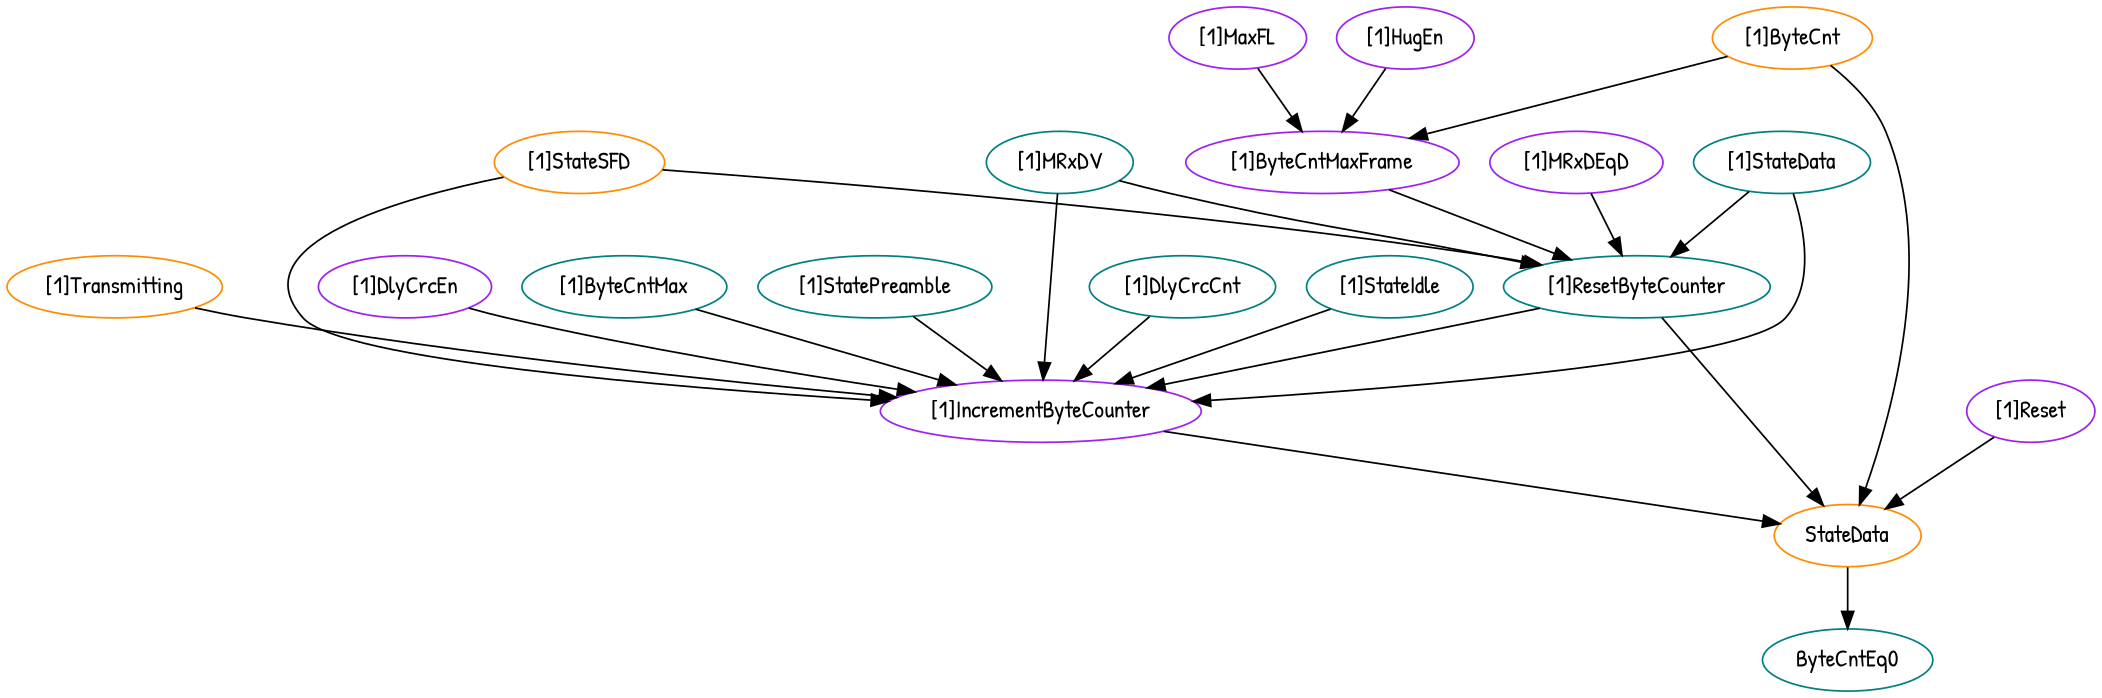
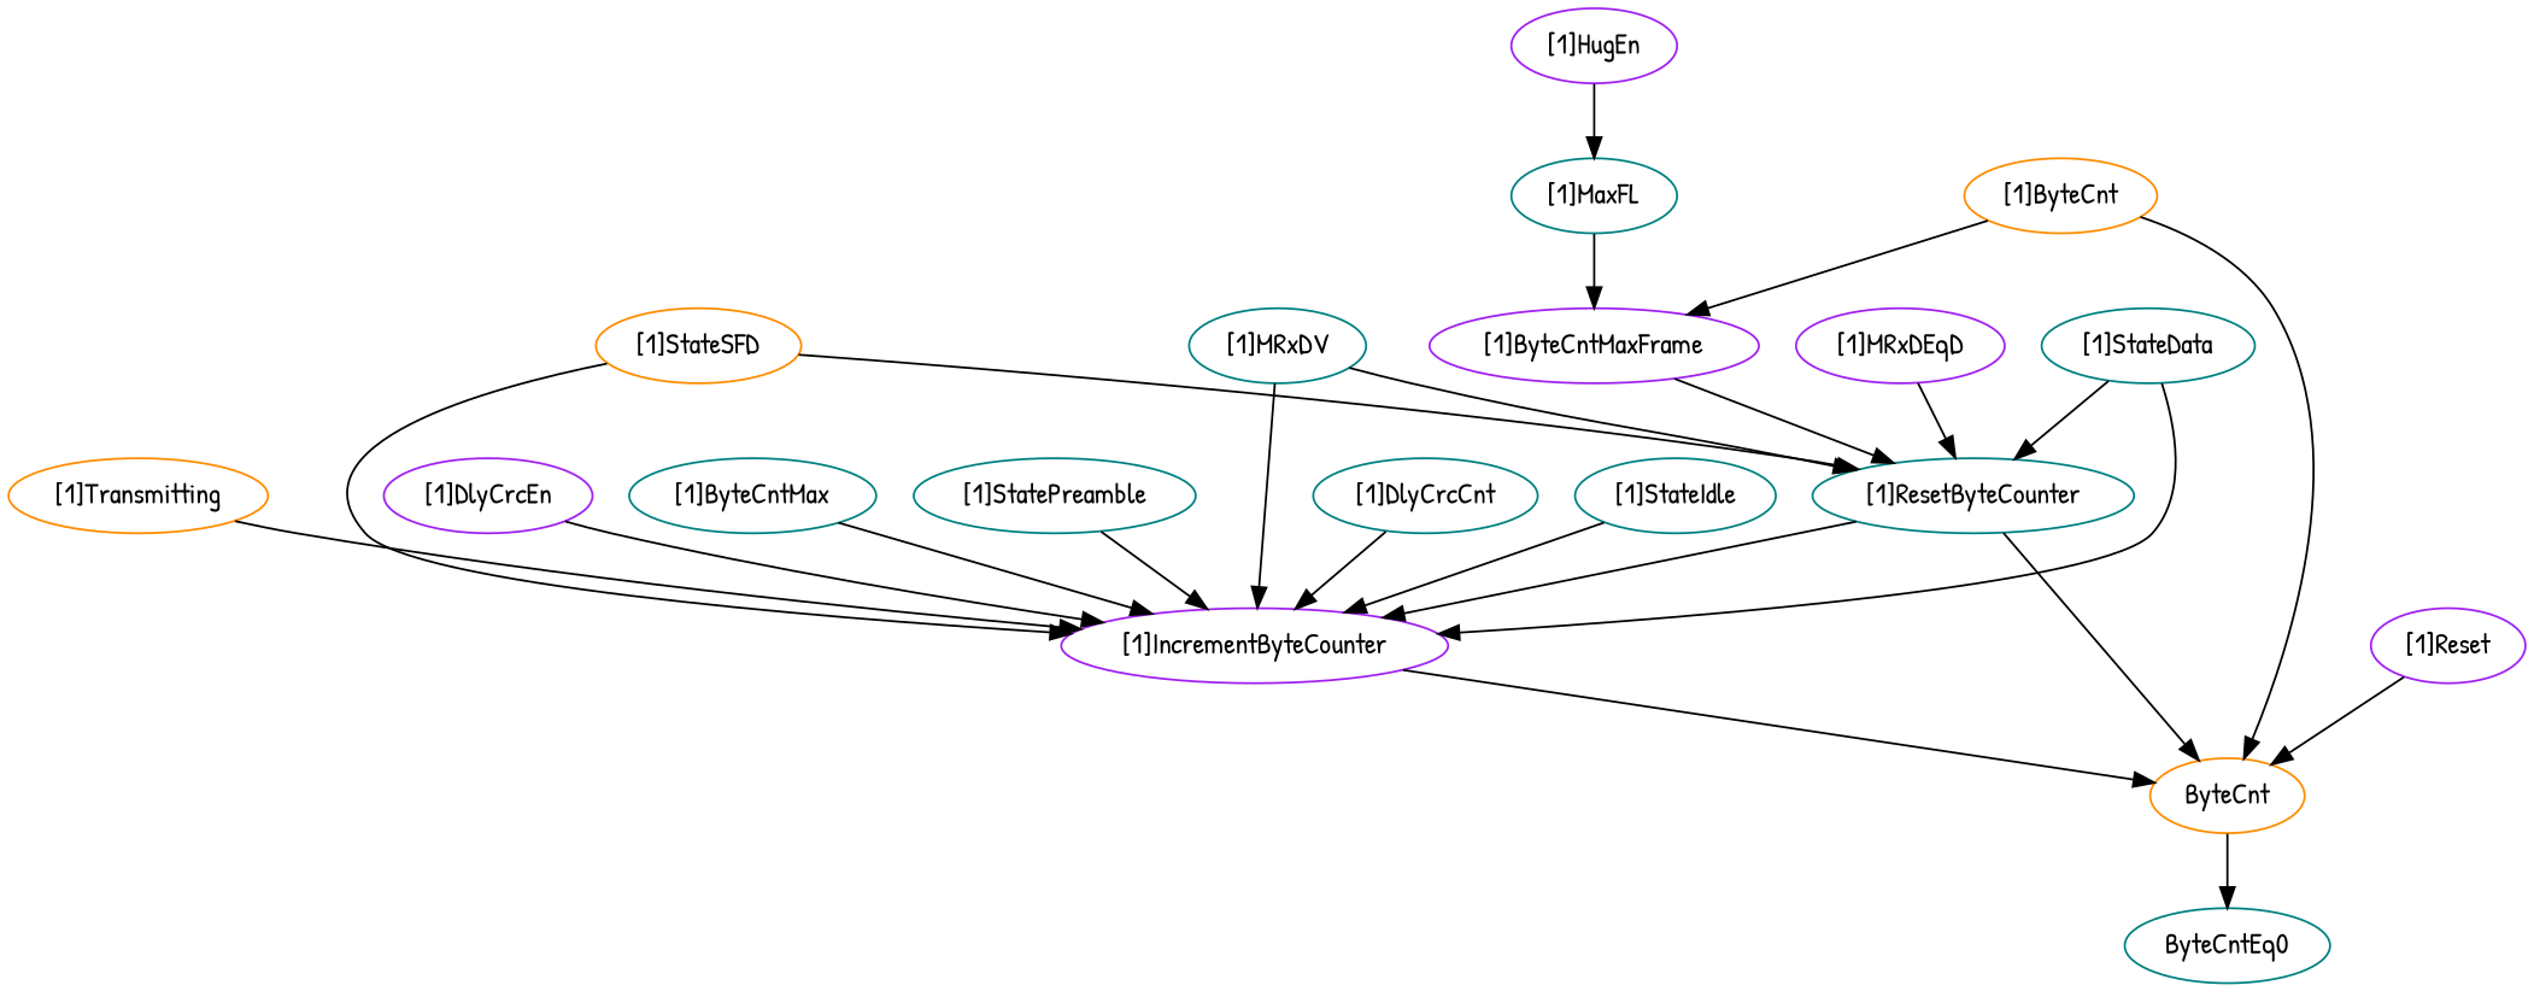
  strict digraph {
    fontname="Patrick Hand"
    node [color=teal complexity=14 fontname="Patrick Hand" importance=0.179289025741 rank=0.0128063589815]
    edge [fontname="Patrick Hand"]
    "[1]Transmitting" [color=darkorange]
    "[1]IncrementByteCounter" [color=purple complexity=3 importance=0.161684060681 rank=0.0538946868938]
-   ByteCnt [color=darkorange complexity=2 importance=0.093420580345 rank=0.0467102901725 label=StateData]
+   ByteCnt [color=darkorange complexity=2 importance=0.093420580345 rank=0.0467102901725]
    ByteCntEq0 [complexity=0 importance=0.0200507034942 rank=0.0]
    "[1]ByteCntMax" [importance=0.181734764176 rank=0.012981054584]
    "[1]StatePreamble"
    "[1]ByteCnt" [color=darkorange complexity=16 importance=0.255104641026 rank=0.0159440400642]
    "[1]ByteCntMaxFrame" [color=purple complexity=20 importance=0.248976836233 rank=0.0124488418117]
    "[1]ResetByteCounter" [importance=0.211321034118 rank=0.0150943595798]
    "[1]StateData" [complexity=20 importance=0.228925999178 rank=0.0114462999589]
    "[1]DlyCrcCnt" [importance=0.211985139881 rank=0.0151417957058]
    "[1]HugEn" [color=purple complexity=24 importance=0.266581801293 rank=0.0111075750539]
-   "[1]MaxFL" [color=purple complexity=24 importance=0.266581801293 rank=0.0111075750539]
+   "[1]MaxFL" [complexity=24 importance=0.266581801293 rank=0.0111075750539]
    "[1]StateIdle"
    "[1]MRxDEqD" [color=purple complexity=20 importance=0.228925999178 rank=0.0114462999589]
    "[1]Reset" [color=purple complexity=3 importance=0.297866706095 rank=0.0992889020317]
    "[1]StateSFD" [color=darkorange complexity=20 importance=0.228925999178 rank=0.0114462999589]
    "[1]MRxDV" [complexity=20 importance=0.228925999178 rank=0.0114462999589]
    "[1]DlyCrcEn" [color=purple]
    "[1]Transmitting" -> "[1]IncrementByteCounter"
    "[1]IncrementByteCounter" -> ByteCnt
    ByteCnt -> ByteCntEq0
    "[1]ByteCntMax" -> "[1]IncrementByteCounter"
    "[1]StatePreamble" -> "[1]IncrementByteCounter"
    "[1]ByteCnt" -> ByteCnt
    "[1]ByteCnt" -> "[1]ByteCntMaxFrame"
    "[1]ByteCntMaxFrame" -> "[1]ResetByteCounter"
    "[1]ResetByteCounter" -> "[1]IncrementByteCounter"
    "[1]ResetByteCounter" -> ByteCnt
    "[1]StateData" -> "[1]IncrementByteCounter"
    "[1]StateData" -> "[1]ResetByteCounter"
    "[1]DlyCrcCnt" -> "[1]IncrementByteCounter"
-   "[1]HugEn" -> "[1]ByteCntMaxFrame"
+   "[1]HugEn" -> "[1]MaxFL"
    "[1]MaxFL" -> "[1]ByteCntMaxFrame"
    "[1]StateIdle" -> "[1]IncrementByteCounter"
    "[1]MRxDEqD" -> "[1]ResetByteCounter"
    "[1]Reset" -> ByteCnt
    "[1]StateSFD" -> "[1]IncrementByteCounter"
    "[1]StateSFD" -> "[1]ResetByteCounter"
    "[1]MRxDV" -> "[1]IncrementByteCounter"
    "[1]MRxDV" -> "[1]ResetByteCounter"
    "[1]DlyCrcEn" -> "[1]IncrementByteCounter"
  }
